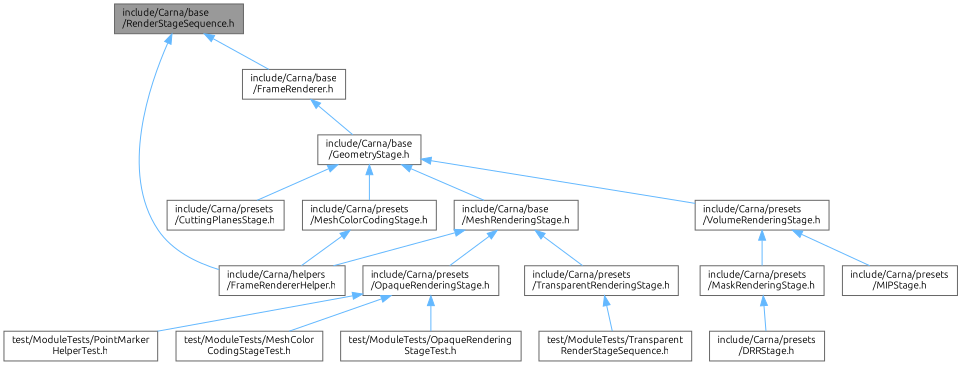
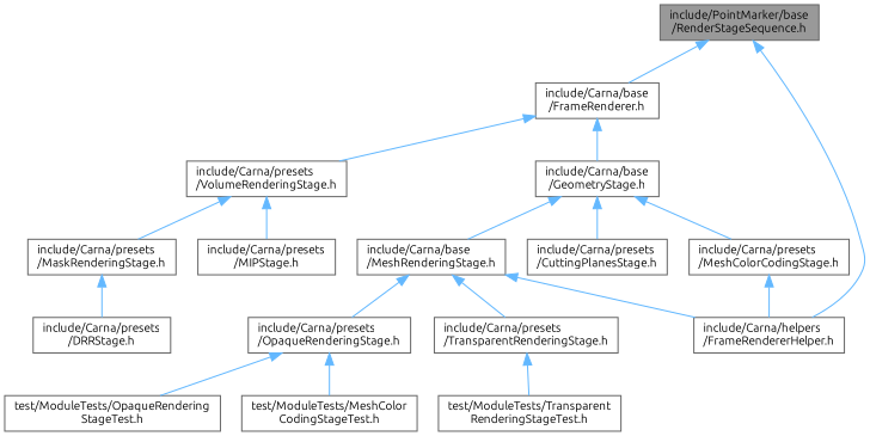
  digraph {
    fontname=Ubuntu
    node [color=grey40 fillcolor=white fontname=Ubuntu fontsize=10 shape=box style=filled]
    edge [color=steelblue1 dir=back fontname=Ubuntu fontsize=10 labelfontname=Helvetica labelfontsize=10 style=solid]
-   n1 [color=gray40 fillcolor=grey60 fontcolor=black height=0.2 label="include/Carna/base\l/RenderStageSequence.h" width=0.4]
+   n1 [color=gray40 fillcolor=grey60 fontcolor=black height=0.2 label="include/PointMarker/base\l/RenderStageSequence.h" width=0.4]
    n2 [height=0.2 label="include/Carna/base\l/FrameRenderer.h" width=0.4]
    n3 [height=0.2 label="include/Carna/helpers\l/FrameRendererHelper.h" width=0.4]
    n4 [height=0.2 label="include/Carna/base\l/GeometryStage.h" width=0.4]
    n5 [height=0.2 label="include/Carna/base\l/MeshRenderingStage.h" width=0.4]
    n6 [height=0.2 label="include/Carna/presets\l/CuttingPlanesStage.h" width=0.4]
    n7 [height=0.2 label="include/Carna/presets\l/MeshColorCodingStage.h" width=0.4]
    n8 [height=0.2 label="include/Carna/presets\l/VolumeRenderingStage.h" width=0.4]
    n9 [height=0.2 label="include/Carna/presets\l/OpaqueRenderingStage.h" width=0.4]
    n10 [height=0.2 label="include/Carna/presets\l/TransparentRenderingStage.h" width=0.4]
    n11 [height=0.2 label="include/Carna/presets\l/MIPStage.h" width=0.4]
    n12 [height=0.2 label="include/Carna/presets\l/MaskRenderingStage.h" width=0.4]
    n13 [height=0.2 label="test/ModuleTests/MeshColor\lCodingStageTest.h" width=0.4]
    n14 [height=0.2 label="test/ModuleTests/OpaqueRendering\lStageTest.h" width=0.4]
-   n15 [height=0.2 label="test/ModuleTests/PointMarker\lHelperTest.h" width=0.4]
-   n16 [height=0.2 label="test/ModuleTests/Transparent\lRenderStageSequence.h" width=0.4]
+   n16 [height=0.2 label="test/ModuleTests/Transparent\lRenderingStageTest.h" width=0.4]
    n17 [height=0.2 label="include/Carna/presets\l/DRRStage.h" width=0.4]
    n1 -> n2
    n1 -> n3
    n2 -> n4
    n4 -> n5
    n4 -> n6
    n4 -> n7
-   n4 -> n8
+   n2 -> n8
    n5 -> n3
    n5 -> n9
    n5 -> n10
    n7 -> n3
    n8 -> n11
    n8 -> n12
    n9 -> n13
    n9 -> n14
-   n9 -> n15
    n10 -> n16
    n12 -> n17
  }
